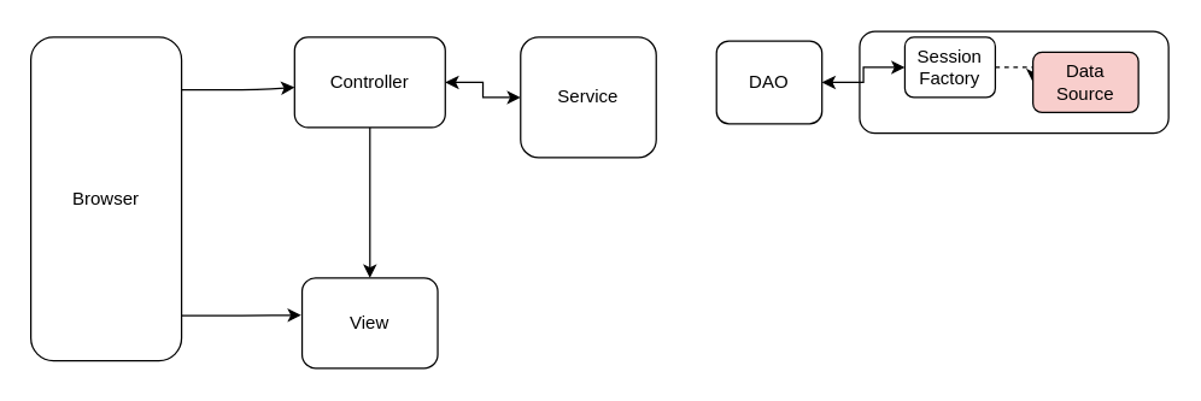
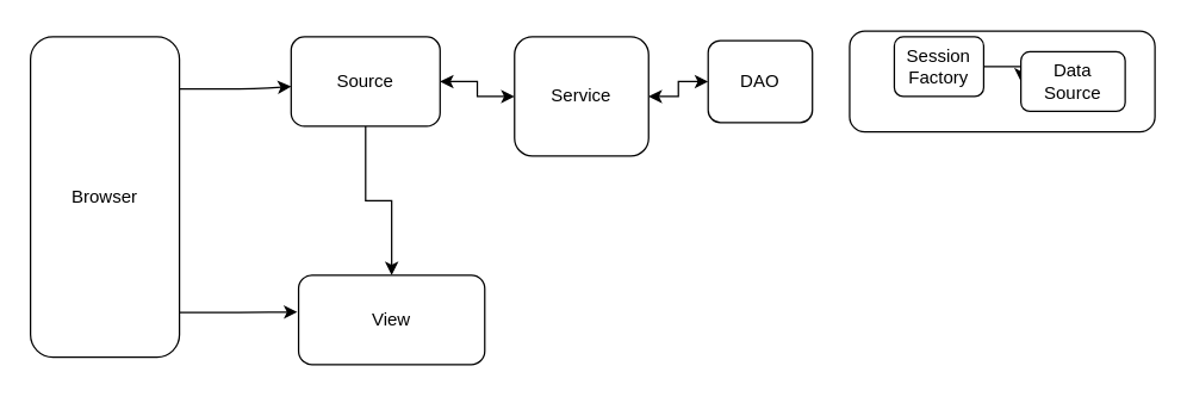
  <mxCell id="0" />
  <mxCell id="1" parent="0" />
  <mxCell id="2" value="" style="edgeStyle=orthogonalEdgeStyle;rounded=0;orthogonalLoop=1;jettySize=auto;html=1;startArrow=classic;startFill=1;" edge="1" parent="1" source="4" target="7"><mxGeometry relative="1" as="geometry" /></mxCell>
  <mxCell id="3" style="edgeStyle=orthogonalEdgeStyle;rounded=0;orthogonalLoop=1;jettySize=auto;html=1;" edge="1" parent="1" source="4" target="5"><mxGeometry relative="1" as="geometry" /></mxCell>
- <mxCell id="4" value="Controller" style="rounded=1;whiteSpace=wrap;html=1;" vertex="1" parent="1"><mxGeometry x="195" y="24" width="100" height="60" as="geometry" /></mxCell>
- <mxCell id="5" value="View" style="rounded=1;whiteSpace=wrap;html=1;" vertex="1" parent="1"><mxGeometry x="200" y="184" width="90" height="60" as="geometry" /></mxCell>
+ <mxCell id="4" value="Source" style="rounded=1;whiteSpace=wrap;html=1;" vertex="1" parent="1"><mxGeometry x="195" y="24" width="100" height="60" as="geometry" /></mxCell>
+ <mxCell id="5" value="View" style="rounded=1;whiteSpace=wrap;html=1;" vertex="1" parent="1"><mxGeometry x="200" y="184" width="125" height="60" as="geometry" /></mxCell>
+ <mxCell id="6" value="" style="edgeStyle=orthogonalEdgeStyle;rounded=0;orthogonalLoop=1;jettySize=auto;html=1;startArrow=classic;startFill=1;" edge="1" parent="1" source="7" target="9"><mxGeometry relative="1" as="geometry" /></mxCell>
  <mxCell id="7" value="Service" style="rounded=1;whiteSpace=wrap;html=1;" vertex="1" parent="1"><mxGeometry x="345" y="24" width="90" height="80" as="geometry" /></mxCell>
- <mxCell id="8" style="edgeStyle=orthogonalEdgeStyle;rounded=0;orthogonalLoop=1;jettySize=auto;html=1;exitX=1;exitY=0.5;exitDx=0;exitDy=0;startArrow=classic;startFill=1;" edge="1" parent="1" source="9" target="11"><mxGeometry relative="1" as="geometry" /></mxCell>
  <mxCell id="9" value="DAO" style="rounded=1;whiteSpace=wrap;html=1;" vertex="1" parent="1"><mxGeometry x="475" y="26.5" width="70" height="55" as="geometry" /></mxCell>
- <mxCell id="10" style="edgeStyle=orthogonalEdgeStyle;rounded=0;orthogonalLoop=1;jettySize=auto;html=1;exitX=1;exitY=0.5;exitDx=0;exitDy=0;entryX=0;entryY=0.5;entryDx=0;entryDy=0;dashed=1;" edge="1" parent="1" source="11" target="12"><mxGeometry relative="1" as="geometry" /></mxCell>
+ <mxCell id="10" style="edgeStyle=orthogonalEdgeStyle;rounded=0;orthogonalLoop=1;jettySize=auto;html=1;exitX=1;exitY=0.5;exitDx=0;exitDy=0;entryX=0;entryY=0.5;entryDx=0;entryDy=0;" edge="1" parent="1" source="11" target="12"><mxGeometry relative="1" as="geometry" /></mxCell>
  <mxCell id="11" value="Session&lt;br&gt;Factory" style="rounded=1;whiteSpace=wrap;html=1;" vertex="1" parent="1"><mxGeometry x="600" y="24" width="60" height="40" as="geometry" /></mxCell>
- <mxCell id="12" value="Data&lt;br&gt;Source" style="rounded=1;whiteSpace=wrap;html=1;fillColor=#f8cecc;" vertex="1" parent="1"><mxGeometry x="685" y="34" width="70" height="40" as="geometry" /></mxCell>
+ <mxCell id="12" value="Data&lt;br&gt;Source" style="rounded=1;whiteSpace=wrap;html=1;" vertex="1" parent="1"><mxGeometry x="685" y="34" width="70" height="40" as="geometry" /></mxCell>
  <mxCell id="13" value="" style="rounded=1;whiteSpace=wrap;html=1;fillColor=none;" vertex="1" parent="1"><mxGeometry x="570" y="20.25" width="205" height="67.5" as="geometry" /></mxCell>
  <mxCell id="14" value="Browser" style="rounded=1;whiteSpace=wrap;html=1;" vertex="1" parent="1"><mxGeometry x="20" y="24" width="100" height="215" as="geometry" /></mxCell>
  <mxCell id="15" value="" style="endArrow=classic;html=1;" edge="1" parent="1" target="4"><mxGeometry width="50" height="50" relative="1" as="geometry"><mxPoint y="59" as="sourcePoint" x="120" /><mxPoint x="190" y="59" as="targetPoint" /><Array as="points"><mxPoint x="170" y="59" /></Array></mxGeometry></mxCell>
  <mxCell id="16" value="" style="endArrow=classic;html=1;entryX=-0.007;entryY=0.411;entryDx=0;entryDy=0;entryPerimeter=0;" edge="1" parent="1" target="5"><mxGeometry width="50" height="50" relative="1" as="geometry"><mxPoint x="120" y="209" as="sourcePoint" /><mxPoint x="190" y="209" as="targetPoint" /><Array as="points"><mxPoint x="170" y="209" /></Array></mxGeometry></mxCell>
